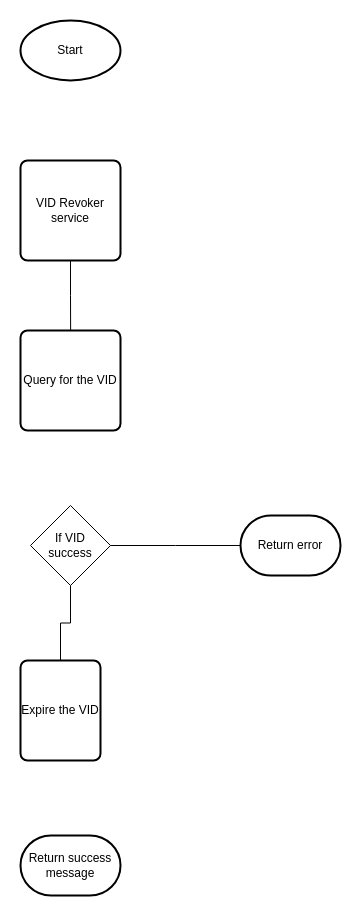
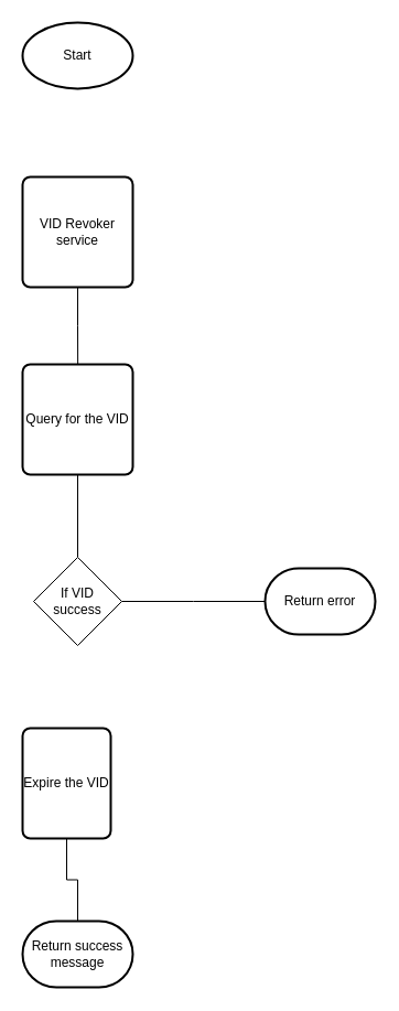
  <mxCell id="0" />
  <mxCell id="1" parent="0" />
  <mxCell id="2" value="Start" style="strokeWidth=2;html=1;shape=mxgraph.flowchart.start_1;whiteSpace=wrap;" parent="1" vertex="1"><mxGeometry x="20" y="20" width="100" height="60" as="geometry" /></mxCell>
  <mxCell id="3" style="edgeStyle=orthogonalEdgeStyle;rounded=0;orthogonalLoop=1;jettySize=auto;html=1;entryX=0.5;entryY=0;entryDx=0;entryDy=0;entryPerimeter=0;endArrow=none;endFill=0;" parent="1" source="4" edge="1"><mxGeometry relative="1" as="geometry"><mxPoint x="70.143" y="330" as="targetPoint" /></mxGeometry></mxCell>
  <mxCell id="4" value="VID Revoker service" style="rounded=1;whiteSpace=wrap;html=1;absoluteArcSize=1;arcSize=14;strokeWidth=2;" parent="1" vertex="1"><mxGeometry x="20" y="160" width="100" height="100" as="geometry" /></mxCell>
+ <mxCell id="5" style="edgeStyle=orthogonalEdgeStyle;rounded=0;orthogonalLoop=1;jettySize=auto;html=1;entryX=0.5;entryY=0;entryDx=0;entryDy=0;endArrow=none;endFill=0;" parent="1" source="6" target="9" edge="1"><mxGeometry relative="1" as="geometry" /></mxCell>
  <mxCell id="6" value="Query for the VID" style="rounded=1;whiteSpace=wrap;html=1;absoluteArcSize=1;arcSize=14;strokeWidth=2;" parent="1" vertex="1"><mxGeometry x="20" y="330" width="100" height="100" as="geometry" /></mxCell>
- <mxCell id="7" style="edgeStyle=orthogonalEdgeStyle;rounded=0;orthogonalLoop=1;jettySize=auto;html=1;entryX=0.5;entryY=0;entryDx=0;entryDy=0;endArrow=none;endFill=0;" parent="1" source="9" target="11" edge="1"><mxGeometry relative="1" as="geometry" /></mxCell>
  <mxCell id="8" style="edgeStyle=orthogonalEdgeStyle;rounded=0;orthogonalLoop=1;jettySize=auto;html=1;entryX=0;entryY=0.5;entryDx=0;entryDy=0;endArrow=none;endFill=0;" parent="1" source="9" edge="1"><mxGeometry relative="1" as="geometry"><mxPoint x="240" y="545" as="targetPoint" /></mxGeometry></mxCell>
  <mxCell id="9" value="If VID &lt;br&gt;success" style="rhombus;whiteSpace=wrap;html=1;" parent="1" vertex="1"><mxGeometry x="30" y="505" width="80" height="80" as="geometry" /></mxCell>
+ <mxCell id="10" style="edgeStyle=orthogonalEdgeStyle;rounded=0;orthogonalLoop=1;jettySize=auto;html=1;entryX=0.5;entryY=0;entryDx=0;entryDy=0;entryPerimeter=0;endArrow=none;endFill=0;" parent="1" source="11" target="12" edge="1"><mxGeometry relative="1" as="geometry" /></mxCell>
  <mxCell id="11" value="Expire the VID" style="rounded=1;whiteSpace=wrap;html=1;absoluteArcSize=1;arcSize=14;strokeWidth=2;" parent="1" vertex="1"><mxGeometry x="20" y="660" width="80" height="100" as="geometry" /></mxCell>
  <mxCell id="12" value="Return success message" style="strokeWidth=2;html=1;shape=mxgraph.flowchart.terminator;whiteSpace=wrap;" parent="1" vertex="1"><mxGeometry x="20" y="835" width="100" height="60" as="geometry" /></mxCell>
  <mxCell id="13" value="Return error" style="strokeWidth=2;html=1;shape=mxgraph.flowchart.terminator;whiteSpace=wrap;" parent="1" vertex="1"><mxGeometry x="240" y="515" width="100" height="60" as="geometry" /></mxCell>
